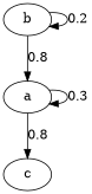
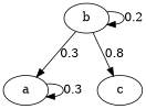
  digraph {
    a
    b
    c
    a -> a [label=0.3]
-   b -> a [label=0.8]
+   b -> a [label=0.3]
    b -> b [label=0.2]
-   a -> c [label=0.8]
+   b -> c [label=0.8]
  }
